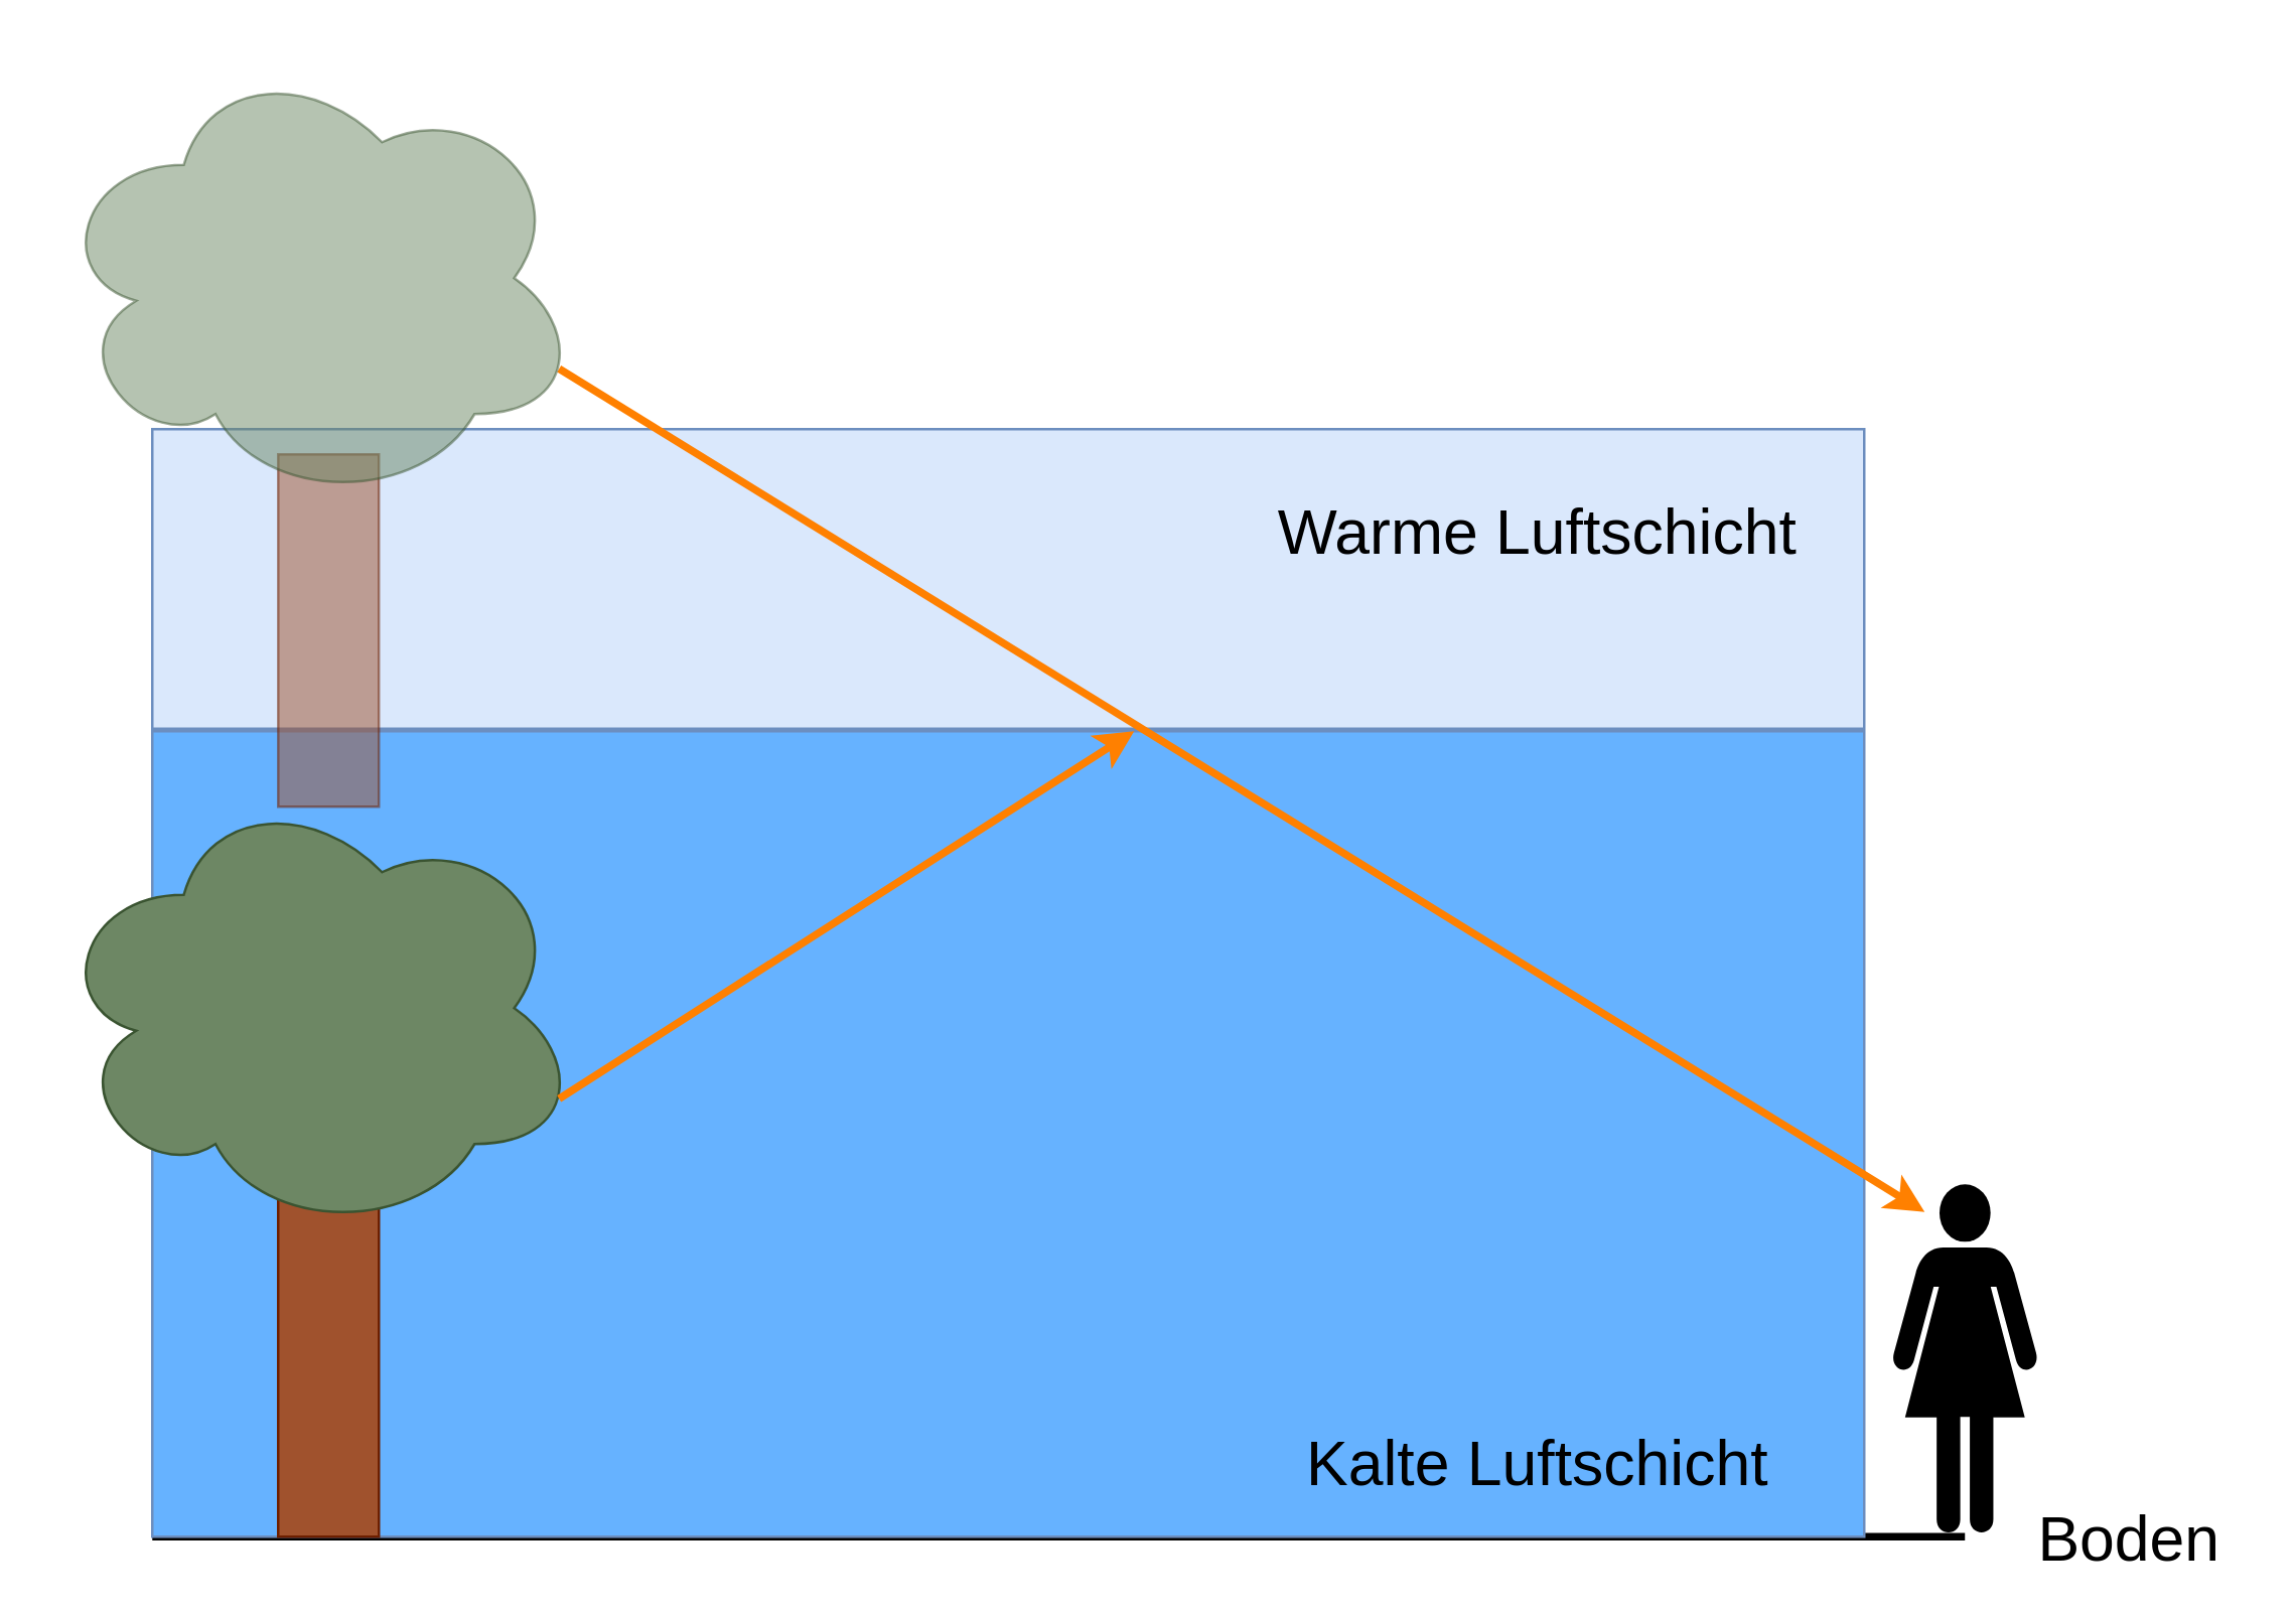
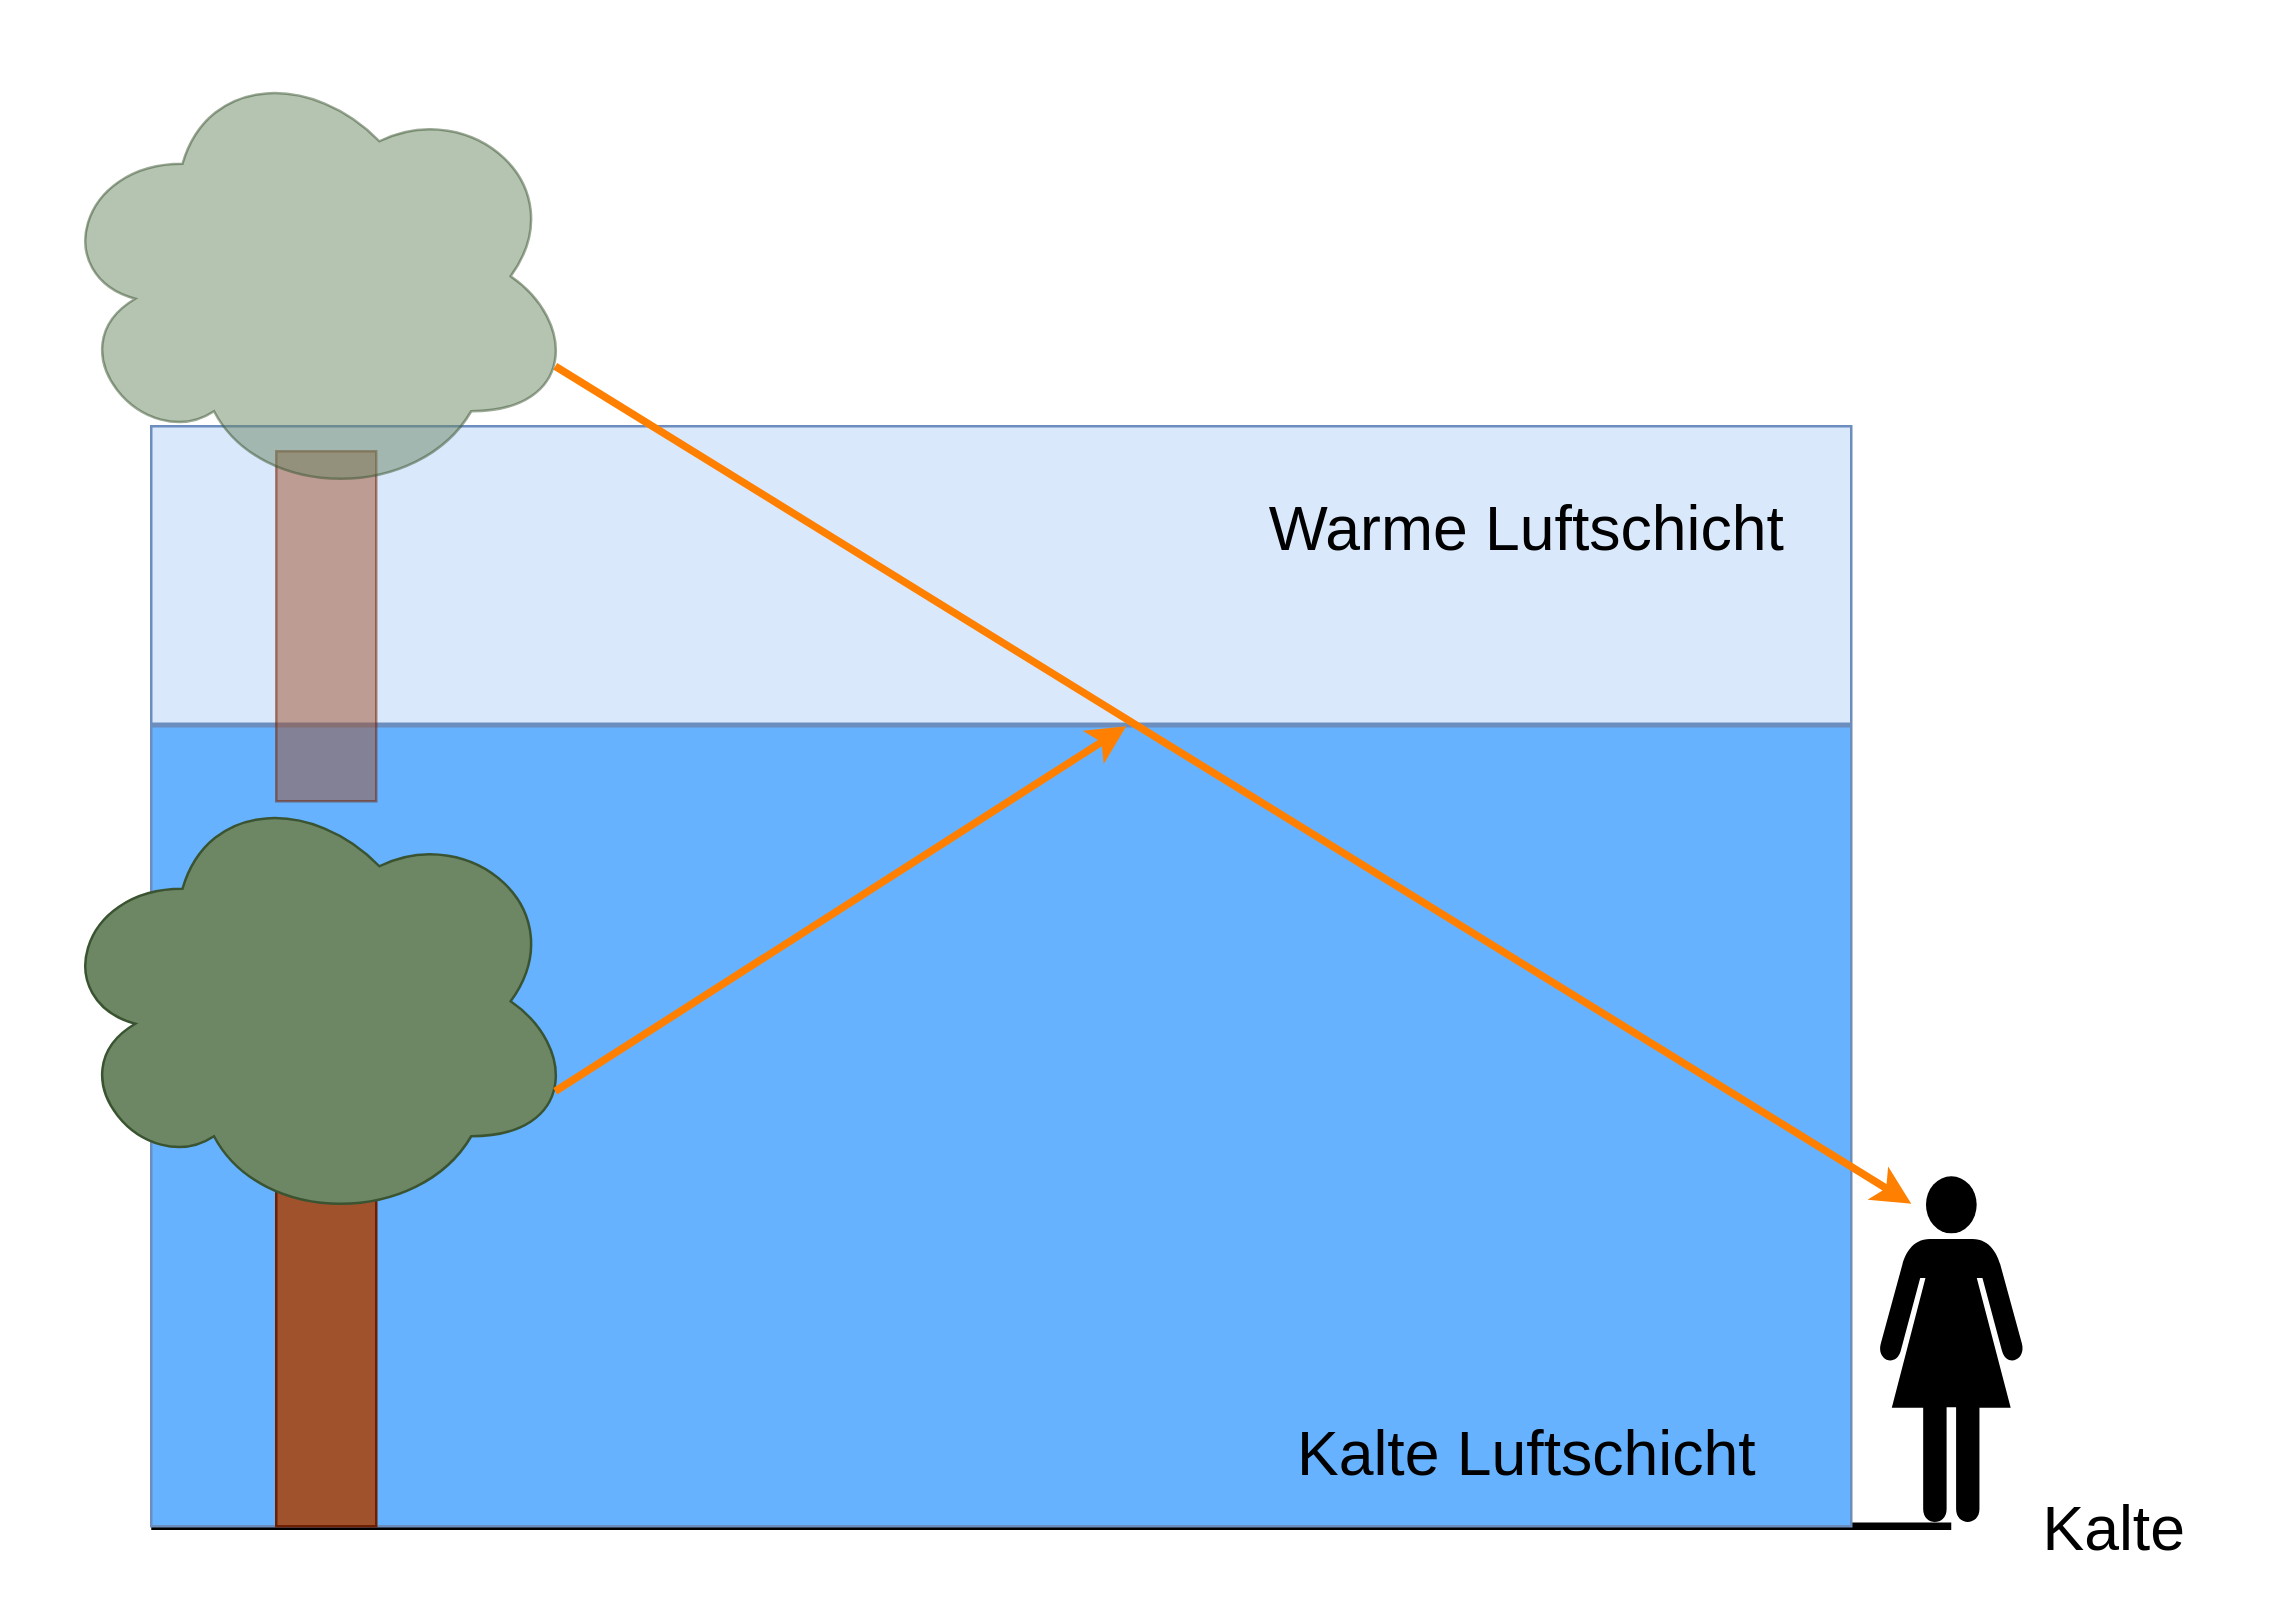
  <mxCell id="0" />
  <mxCell id="1" parent="0" />
  <mxCell id="2" value="" style="endArrow=none;html=1;rounded=0;strokeWidth=3;" edge="1" parent="1"><mxGeometry width="50" height="50" relative="1" as="geometry"><mxPoint x="60" y="610" as="sourcePoint" /><mxPoint x="780" y="610" as="targetPoint" /></mxGeometry></mxCell>
- <mxCell id="3" value="&lt;font style=&quot;font-size: 25px&quot;&gt;Boden&lt;/font&gt;" style="text;html=1;resizable=0;autosize=1;align=center;verticalAlign=middle;points=[];fillColor=none;strokeColor=none;rounded=0;" vertex="1" parent="1"><mxGeometry x="800" y="600" width="90" height="20" as="geometry" /></mxCell>
+ <mxCell id="3" value="&lt;font style=&quot;font-size: 25px&quot;&gt;Kalte&lt;/font&gt;" style="text;html=1;resizable=0;autosize=1;align=center;verticalAlign=middle;points=[];fillColor=none;strokeColor=none;rounded=0;" vertex="1" parent="1"><mxGeometry x="800" y="600" width="90" height="20" as="geometry" /></mxCell>
  <mxCell id="4" value="" style="shape=mxgraph.signs.people.woman_1;html=1;pointerEvents=1;fillColor=#000000;strokeColor=none;verticalLabelPosition=bottom;verticalAlign=top;align=center;sketch=0;fontSize=25;" vertex="1" parent="1"><mxGeometry x="750" y="470" width="60" height="140" as="geometry" /></mxCell>
  <mxCell id="5" value="" style="rounded=0;whiteSpace=wrap;html=1;fontSize=25;fillColor=#dae8fc;strokeColor=#6c8ebf;" vertex="1" parent="1"><mxGeometry x="60" width="680" height="119" as="geometry" y="170" /></mxCell>
  <mxCell id="6" value="&lt;font style=&quot;font-size: 25px&quot;&gt;Warme Luftschicht&lt;/font&gt;" style="text;html=1;resizable=0;autosize=1;align=center;verticalAlign=middle;points=[];fillColor=none;strokeColor=none;rounded=0;" vertex="1" parent="1"><mxGeometry x="500" y="199.5" width="220" height="20" as="geometry" /></mxCell>
  <mxCell id="7" value="" style="rounded=0;whiteSpace=wrap;html=1;fontSize=25;fillColor=#66B2FF;strokeColor=#6c8ebf;" vertex="1" parent="1"><mxGeometry x="60" y="290" width="680" height="320" as="geometry" /></mxCell>
  <mxCell id="8" value="&lt;font style=&quot;font-size: 25px&quot;&gt;Kalte Luftschicht&lt;/font&gt;" style="text;html=1;resizable=0;autosize=1;align=center;verticalAlign=middle;points=[];fillColor=none;strokeColor=none;rounded=0;" vertex="1" parent="1"><mxGeometry x="510" y="570" width="200" height="20" as="geometry" /></mxCell>
  <mxCell id="9" value="" style="rounded=0;whiteSpace=wrap;html=1;fontSize=25;fillColor=#a0522d;fontColor=#ffffff;strokeColor=#6D1F00;" vertex="1" parent="1"><mxGeometry x="110" y="470" width="40" height="140" as="geometry" /></mxCell>
  <mxCell id="10" value="" style="ellipse;shape=cloud;whiteSpace=wrap;html=1;fontSize=25;fillColor=#6d8764;fontColor=#ffffff;strokeColor=#3A5431;" vertex="1" parent="1"><mxGeometry x="20" y="310" width="210" height="180" as="geometry" /></mxCell>
  <mxCell id="11" value="" style="endArrow=classic;html=1;rounded=0;fontSize=25;strokeColor=#FF8000;strokeWidth=3;exitX=0.96;exitY=0.7;exitDx=0;exitDy=0;exitPerimeter=0;" edge="1" parent="1" source="10"><mxGeometry width="50" height="50" relative="1" as="geometry"><mxPoint x="410" y="510" as="sourcePoint" /><mxPoint x="450" y="290" as="targetPoint" /></mxGeometry></mxCell>
  <mxCell id="12" value="" style="endArrow=classic;html=1;rounded=0;fontSize=25;strokeColor=#FF8000;strokeWidth=3;exitX=0.96;exitY=0.7;exitDx=0;exitDy=0;exitPerimeter=0;" edge="1" parent="1" source="14"><mxGeometry width="50" height="50" relative="1" as="geometry"><mxPoint x="198" y="175" as="sourcePoint" /><mxPoint x="764" y="481" as="targetPoint" /></mxGeometry></mxCell>
  <mxCell id="13" value="" style="rounded=0;whiteSpace=wrap;html=1;fontSize=25;fillColor=#a0522d;fontColor=#ffffff;strokeColor=#6D1F00;opacity=50;" vertex="1" parent="1"><mxGeometry x="110" y="180" width="40" height="140" as="geometry" /></mxCell>
  <mxCell id="14" value="" style="ellipse;shape=cloud;whiteSpace=wrap;html=1;fontSize=25;fillColor=#6d8764;fontColor=#ffffff;strokeColor=#3A5431;opacity=50;" vertex="1" parent="1"><mxGeometry x="20" y="20" width="210" height="180" as="geometry" /></mxCell>
